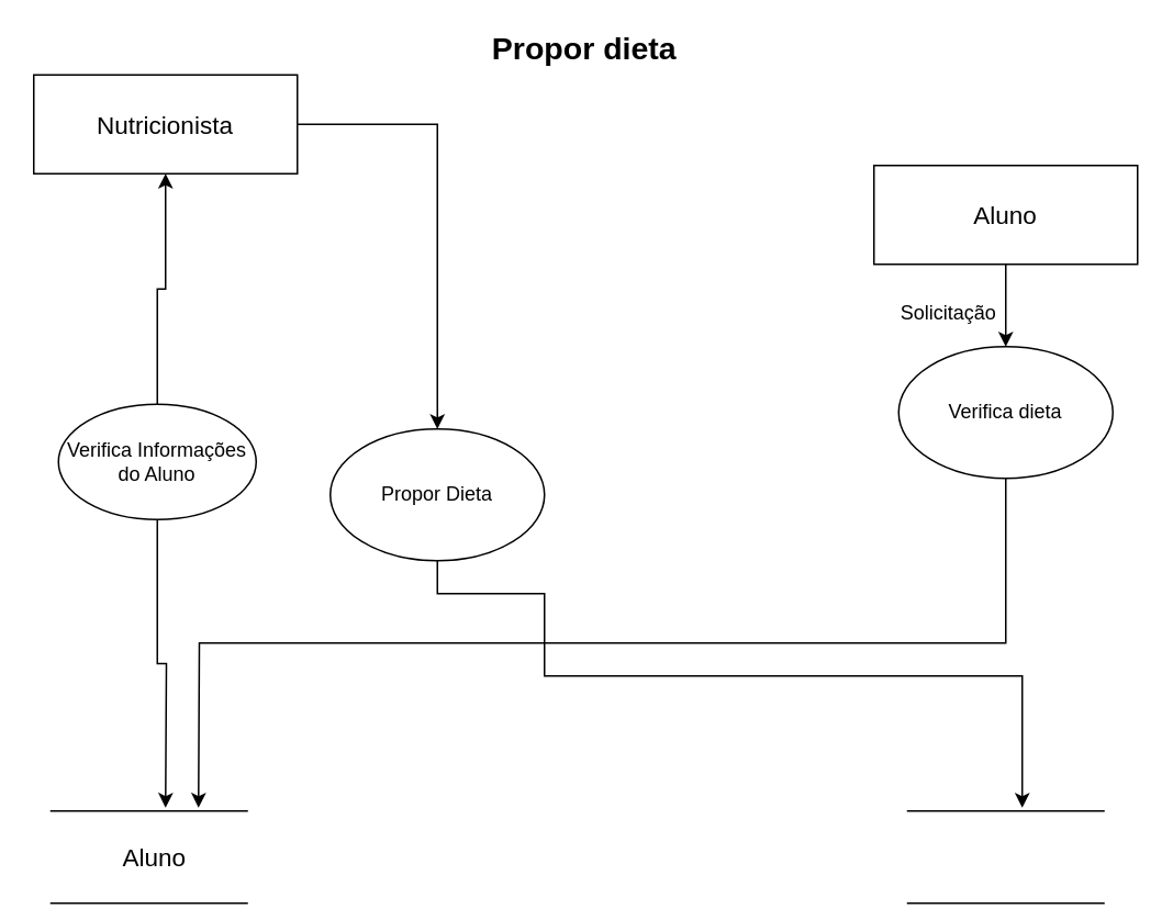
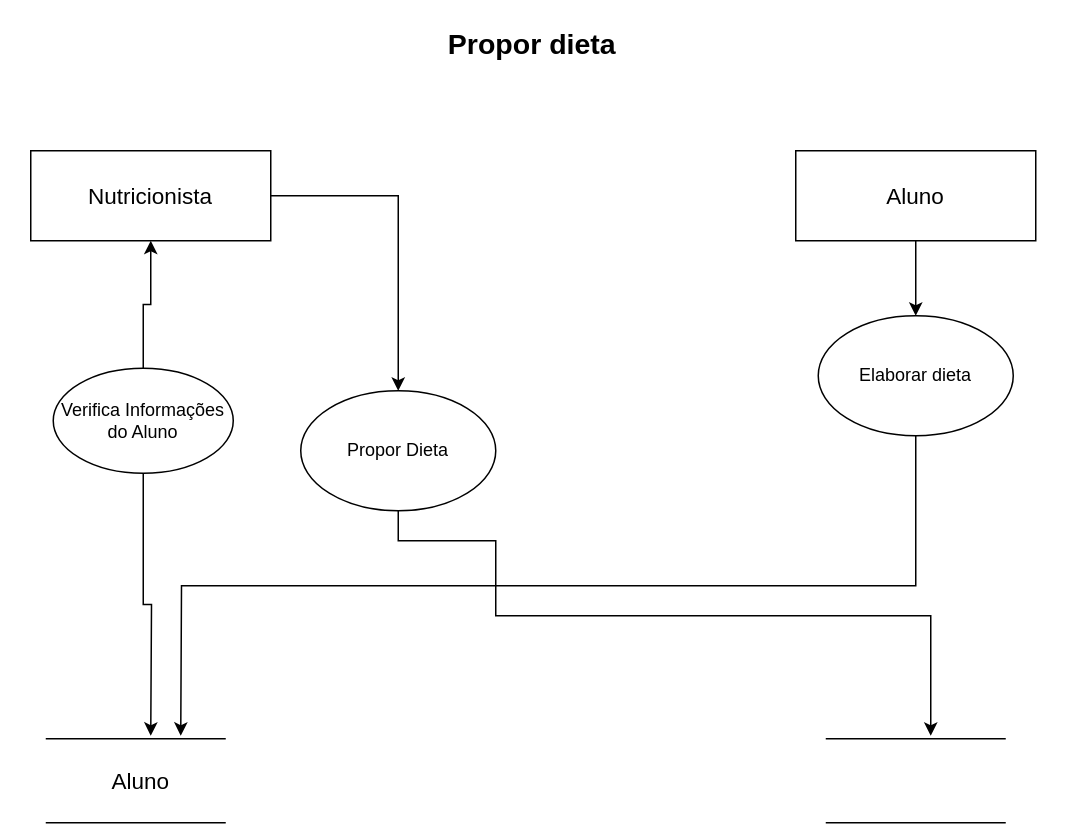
  <mxCell id="0" />
  <mxCell id="1" parent="0" />
  <mxCell id="2" style="edgeStyle=orthogonalEdgeStyle;rounded=0;orthogonalLoop=1;jettySize=auto;html=1;exitX=0.5;exitY=1;exitDx=0;exitDy=0;" edge="1" parent="1" source="3" target="13"><mxGeometry relative="1" as="geometry" /></mxCell>
  <mxCell id="3" value="&lt;font style=&quot;font-size: 15px&quot;&gt;Aluno&lt;/font&gt;" style="rounded=0;whiteSpace=wrap;html=1;" vertex="1" parent="1"><mxGeometry x="530" y="100" width="160" height="60" as="geometry" /></mxCell>
  <mxCell id="4" style="edgeStyle=orthogonalEdgeStyle;rounded=0;orthogonalLoop=1;jettySize=auto;html=1;exitX=1;exitY=0.5;exitDx=0;exitDy=0;entryX=0.5;entryY=0;entryDx=0;entryDy=0;" edge="1" parent="1" source="5" target="16"><mxGeometry relative="1" as="geometry" /></mxCell>
- <mxCell id="5" value="&lt;font style=&quot;font-size: 15px&quot;&gt;Nutricionista&lt;/font&gt;" style="rounded=0;whiteSpace=wrap;html=1;" vertex="1" parent="1"><mxGeometry x="20" y="45" width="160" height="60" as="geometry" /></mxCell>
+ <mxCell id="5" value="&lt;font style=&quot;font-size: 15px&quot;&gt;Nutricionista&lt;/font&gt;" style="rounded=0;whiteSpace=wrap;html=1;" vertex="1" parent="1"><mxGeometry x="20" y="100" width="160" height="60" as="geometry" /></mxCell>
  <mxCell id="6" value="" style="shape=link;html=1;width=56;" edge="1" parent="1"><mxGeometry width="50" height="50" relative="1" as="geometry"><mxPoint x="30" y="520" as="sourcePoint" /><mxPoint x="150" y="520" as="targetPoint" /></mxGeometry></mxCell>
  <mxCell id="7" value="&lt;font style=&quot;font-size: 15px&quot;&gt;Aluno&lt;/font&gt;" style="text;html=1;align=center;verticalAlign=middle;resizable=0;points=[];autosize=1;" vertex="1" parent="1"><mxGeometry x="68" y="510" width="50" height="20" as="geometry" /></mxCell>
  <mxCell id="8" value="" style="shape=link;html=1;width=56;" edge="1" parent="1"><mxGeometry width="50" height="50" relative="1" as="geometry"><mxPoint x="550" y="520" as="sourcePoint" /><mxPoint x="670" y="520" as="targetPoint" /></mxGeometry></mxCell>
  <mxCell id="9" style="edgeStyle=orthogonalEdgeStyle;rounded=0;orthogonalLoop=1;jettySize=auto;html=1;entryX=0.5;entryY=1;entryDx=0;entryDy=0;" edge="1" parent="1" source="11" target="5"><mxGeometry relative="1" as="geometry" /></mxCell>
  <mxCell id="10" style="edgeStyle=orthogonalEdgeStyle;rounded=0;orthogonalLoop=1;jettySize=auto;html=1;exitX=0.5;exitY=1;exitDx=0;exitDy=0;" edge="1" parent="1" source="11"><mxGeometry relative="1" as="geometry"><mxPoint x="100" y="490" as="targetPoint" /></mxGeometry></mxCell>
  <mxCell id="11" value="Verifica Informações do Aluno" style="ellipse;whiteSpace=wrap;html=1;" vertex="1" parent="1"><mxGeometry x="35" y="245" width="120" height="70" as="geometry" /></mxCell>
  <mxCell id="12" style="edgeStyle=orthogonalEdgeStyle;rounded=0;orthogonalLoop=1;jettySize=auto;html=1;exitX=0.5;exitY=1;exitDx=0;exitDy=0;" edge="1" parent="1" source="13"><mxGeometry relative="1" as="geometry"><mxPoint x="120" y="490" as="targetPoint" /></mxGeometry></mxCell>
- <mxCell id="13" value="Verifica dieta" style="ellipse;whiteSpace=wrap;html=1;" vertex="1" parent="1"><mxGeometry x="545" y="210" width="130" height="80" as="geometry" /></mxCell>
- <mxCell id="14" value="Solicitação" style="text;html=1;align=center;verticalAlign=middle;resizable=0;points=[];autosize=1;" vertex="1" parent="1"><mxGeometry x="540" y="180" width="70" height="20" as="geometry" /></mxCell>
+ <mxCell id="13" value="Elaborar dieta" style="ellipse;whiteSpace=wrap;html=1;" vertex="1" parent="1"><mxGeometry x="545" y="210" width="130" height="80" as="geometry" /></mxCell>
  <mxCell id="15" style="edgeStyle=orthogonalEdgeStyle;rounded=0;orthogonalLoop=1;jettySize=auto;html=1;exitX=0.5;exitY=1;exitDx=0;exitDy=0;" edge="1" parent="1" source="16"><mxGeometry relative="1" as="geometry"><mxPoint x="620" y="490" as="targetPoint" /><Array as="points"><mxPoint x="265" y="360" /><mxPoint x="330" y="360" /><mxPoint x="330" y="410" /><mxPoint x="620" y="410" /></Array></mxGeometry></mxCell>
  <mxCell id="16" value="Propor Dieta" style="ellipse;whiteSpace=wrap;html=1;" vertex="1" parent="1"><mxGeometry x="200" y="260" width="130" height="80" as="geometry" /></mxCell>
  <mxCell id="17" value="&lt;span style=&quot;font-size: 19px&quot;&gt;&lt;b&gt;Propor dieta&lt;/b&gt;&lt;/span&gt;" style="text;html=1;align=center;verticalAlign=middle;resizable=0;points=[];autosize=1;" vertex="1" parent="1"><mxGeometry x="289" y="20" width="130" height="20" as="geometry" /></mxCell>
